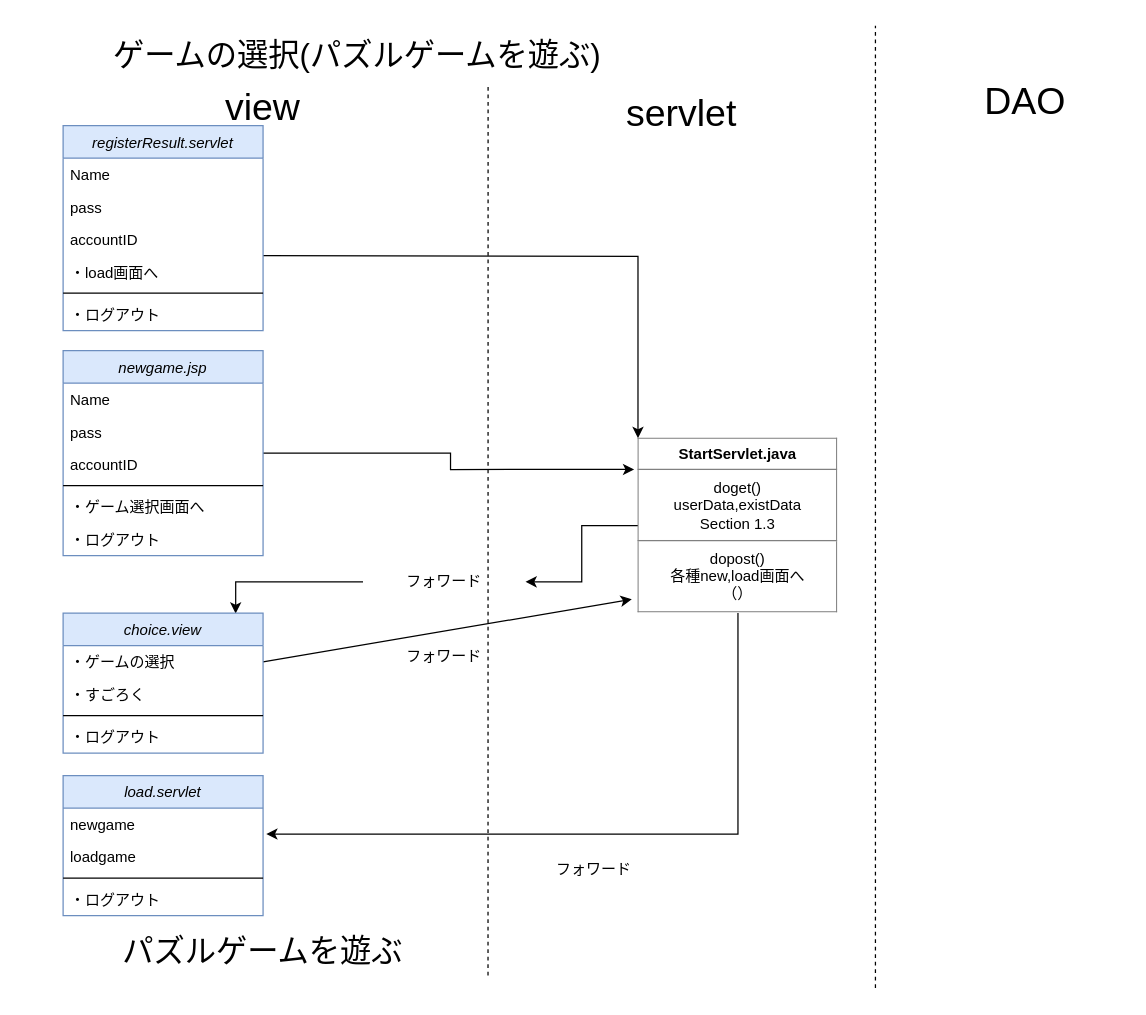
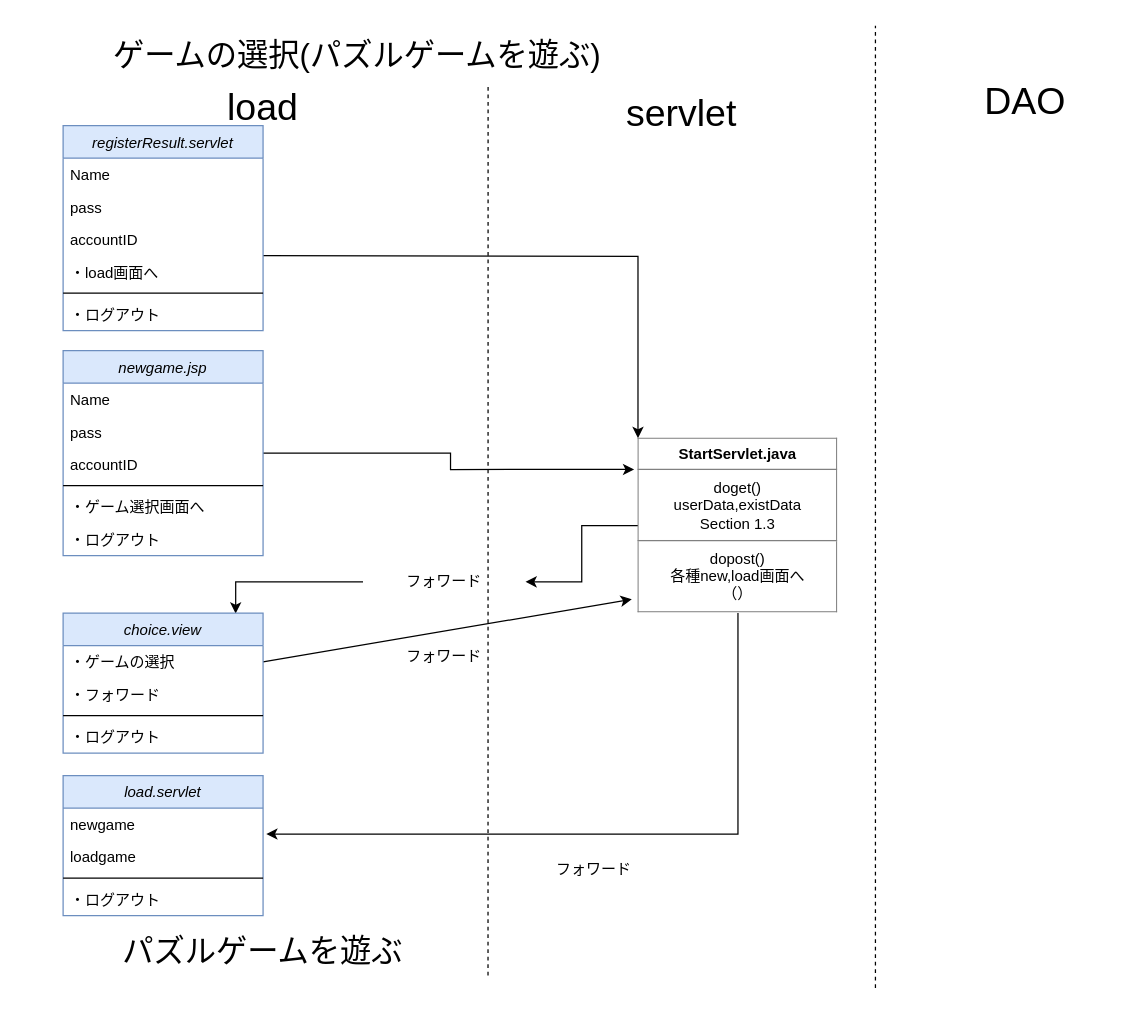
  <mxCell id="0" />
  <mxCell id="1" parent="0" />
  <mxCell id="2" value="" style="endArrow=none;dashed=1;html=1;entryX=0.706;entryY=1.075;entryDx=0;entryDy=0;entryPerimeter=0;" parent="1" edge="1" target="42"><mxGeometry width="50" height="50" relative="1" as="geometry"><mxPoint x="390" y="780" as="sourcePoint" /><mxPoint x="390" y="0" as="targetPoint" /></mxGeometry></mxCell>
- <mxCell id="3" value="&lt;font style=&quot;font-size: 30px&quot;&gt;view&lt;/font&gt;" style="text;html=1;strokeColor=none;fillColor=none;align=center;verticalAlign=middle;whiteSpace=wrap;rounded=0;" parent="1" vertex="1"><mxGeometry x="130" y="50" width="160" height="70" as="geometry" /></mxCell>
+ <mxCell id="3" value="&lt;font style=&quot;font-size: 30px&quot;&gt;load&lt;/font&gt;" style="text;html=1;strokeColor=none;fillColor=none;align=center;verticalAlign=middle;whiteSpace=wrap;rounded=0;" parent="1" vertex="1"><mxGeometry x="130" y="50" width="160" height="70" as="geometry" /></mxCell>
  <mxCell id="4" style="edgeStyle=orthogonalEdgeStyle;rounded=0;orthogonalLoop=1;jettySize=auto;html=1;entryX=0.863;entryY=0.003;entryDx=0;entryDy=0;entryPerimeter=0;" parent="1" source="5" target="32" edge="1"><mxGeometry relative="1" as="geometry" /></mxCell>
  <mxCell id="5" value="フォワード" style="text;html=1;strokeColor=none;fillColor=none;align=center;verticalAlign=middle;whiteSpace=wrap;rounded=0;" parent="1" vertex="1"><mxGeometry x="290" y="450" width="130" height="30" as="geometry" /></mxCell>
  <mxCell id="6" style="edgeStyle=orthogonalEdgeStyle;rounded=0;orthogonalLoop=1;jettySize=auto;html=1;exitX=1;exitY=0.25;exitDx=0;exitDy=0;entryX=0;entryY=0;entryDx=0;entryDy=0;" parent="1" target="10" edge="1"><mxGeometry relative="1" as="geometry"><mxPoint x="210" y="204" as="sourcePoint" /></mxGeometry></mxCell>
  <mxCell id="7" value="&lt;font style=&quot;font-size: 30px&quot;&gt;servlet&lt;/font&gt;" style="text;html=1;strokeColor=none;fillColor=none;align=center;verticalAlign=middle;whiteSpace=wrap;rounded=0;" parent="1" vertex="1"><mxGeometry x="470" y="50" width="150" height="80" as="geometry" /></mxCell>
  <mxCell id="8" style="edgeStyle=orthogonalEdgeStyle;rounded=0;orthogonalLoop=1;jettySize=auto;html=1;entryX=1;entryY=0.5;entryDx=0;entryDy=0;" parent="1" source="10" target="5" edge="1"><mxGeometry relative="1" as="geometry" /></mxCell>
  <mxCell id="9" style="edgeStyle=orthogonalEdgeStyle;rounded=0;orthogonalLoop=1;jettySize=auto;html=1;entryX=1.016;entryY=0.801;entryDx=0;entryDy=0;entryPerimeter=0;" parent="1" source="10" target="38" edge="1"><mxGeometry relative="1" as="geometry" /></mxCell>
  <mxCell id="10" value="&lt;table border=&quot;1&quot; width=&quot;100%&quot; cellpadding=&quot;4&quot; style=&quot;width: 100% ; height: 100% ; border-collapse: collapse&quot;&gt;&lt;tbody&gt;&lt;tr&gt;&lt;th align=&quot;center&quot;&gt;StartServlet.java&lt;/th&gt;&lt;/tr&gt;&lt;tr&gt;&lt;td align=&quot;center&quot;&gt;doget()&lt;br&gt;userData,existData&lt;br&gt;Section 1.3&lt;/td&gt;&lt;/tr&gt;&lt;tr&gt;&lt;td align=&quot;center&quot;&gt;dopost()&lt;br&gt;各種new,load画面へ&lt;br&gt;（）&lt;/td&gt;&lt;/tr&gt;&lt;/tbody&gt;&lt;/table&gt;" style="text;html=1;strokeColor=none;fillColor=none;overflow=fill;" parent="1" vertex="1"><mxGeometry x="510" y="350" width="160" height="140" as="geometry" /></mxCell>
  <mxCell id="11" style="edgeStyle=orthogonalEdgeStyle;rounded=0;orthogonalLoop=1;jettySize=auto;html=1;entryX=-0.019;entryY=0.179;entryDx=0;entryDy=0;entryPerimeter=0;" parent="1" source="25" target="10" edge="1"><mxGeometry relative="1" as="geometry" /></mxCell>
  <mxCell id="12" value="registerResult.servlet" style="swimlane;fontStyle=2;align=center;verticalAlign=top;childLayout=stackLayout;horizontal=1;startSize=26;horizontalStack=0;resizeParent=1;resizeLast=0;collapsible=1;marginBottom=0;rounded=0;shadow=0;strokeWidth=1;fillColor=#dae8fc;strokeColor=#6c8ebf;" parent="1" vertex="1"><mxGeometry x="50" y="100" width="160" height="164" as="geometry"><mxRectangle x="50" y="120" width="160" height="26" as="alternateBounds" /></mxGeometry></mxCell>
  <mxCell id="13" value="Name" style="text;align=left;verticalAlign=top;spacingLeft=4;spacingRight=4;overflow=hidden;rotatable=0;points=[[0,0.5],[1,0.5]];portConstraint=eastwest;" parent="12" vertex="1"><mxGeometry y="26" width="160" height="26" as="geometry" /></mxCell>
  <mxCell id="14" value="pass" style="text;align=left;verticalAlign=top;spacingLeft=4;spacingRight=4;overflow=hidden;rotatable=0;points=[[0,0.5],[1,0.5]];portConstraint=eastwest;rounded=0;shadow=0;html=0;" parent="12" vertex="1"><mxGeometry y="52" width="160" height="26" as="geometry" /></mxCell>
  <mxCell id="15" value="accountID" style="text;align=left;verticalAlign=top;spacingLeft=4;spacingRight=4;overflow=hidden;rotatable=0;points=[[0,0.5],[1,0.5]];portConstraint=eastwest;rounded=0;shadow=0;html=0;" parent="12" vertex="1"><mxGeometry y="78" width="160" height="26" as="geometry" /></mxCell>
  <mxCell id="16" value="・load画面へ" style="text;align=left;verticalAlign=top;spacingLeft=4;spacingRight=4;overflow=hidden;rotatable=0;points=[[0,0.5],[1,0.5]];portConstraint=eastwest;" parent="12" vertex="1"><mxGeometry y="104" width="160" height="26" as="geometry" /></mxCell>
  <mxCell id="17" value="" style="line;html=1;strokeWidth=1;align=left;verticalAlign=middle;spacingTop=-1;spacingLeft=3;spacingRight=3;rotatable=0;labelPosition=right;points=[];portConstraint=eastwest;" parent="12" vertex="1"><mxGeometry y="130" width="160" height="8" as="geometry" /></mxCell>
  <mxCell id="18" value="・ログアウト" style="text;strokeColor=none;fillColor=none;spacingLeft=4;spacingRight=4;overflow=hidden;rotatable=0;points=[[0,0.5],[1,0.5]];portConstraint=eastwest;fontSize=12;" parent="12" vertex="1"><mxGeometry y="138" width="160" height="26" as="geometry" /></mxCell>
  <mxCell id="19" value="&lt;font style=&quot;font-size: 25px&quot;&gt;パズルゲームを遊ぶ&lt;/font&gt;" style="text;html=1;strokeColor=none;fillColor=none;align=center;verticalAlign=middle;whiteSpace=wrap;rounded=0;" parent="1" vertex="1"><mxGeometry x="20" y="730" width="380" height="60" as="geometry" /></mxCell>
  <mxCell id="20" value="&lt;font style=&quot;font-size: 30px&quot;&gt;DAO&lt;/font&gt;" style="text;html=1;strokeColor=none;fillColor=none;align=center;verticalAlign=middle;whiteSpace=wrap;rounded=0;" parent="1" vertex="1"><mxGeometry x="745" y="40" width="150" height="80" as="geometry" /></mxCell>
  <mxCell id="21" value="" style="endArrow=none;dashed=1;html=1;" parent="1" edge="1"><mxGeometry width="50" height="50" relative="1" as="geometry"><mxPoint x="700" y="790" as="sourcePoint" /><mxPoint x="700" y="20" as="targetPoint" /></mxGeometry></mxCell>
  <mxCell id="22" value="" style="endArrow=classic;html=1;entryX=-0.031;entryY=0.921;entryDx=0;entryDy=0;entryPerimeter=0;exitX=1;exitY=0.5;exitDx=0;exitDy=0;" parent="1" source="33" target="10" edge="1"><mxGeometry width="50" height="50" relative="1" as="geometry"><mxPoint x="410" y="550" as="sourcePoint" /><mxPoint x="460" y="500" as="targetPoint" /></mxGeometry></mxCell>
  <mxCell id="23" value="フォワード" style="text;html=1;strokeColor=none;fillColor=none;align=center;verticalAlign=middle;whiteSpace=wrap;rounded=0;" parent="1" vertex="1"><mxGeometry x="290" y="510" width="130" height="30" as="geometry" /></mxCell>
  <mxCell id="24" value="フォワード" style="text;html=1;strokeColor=none;fillColor=none;align=center;verticalAlign=middle;whiteSpace=wrap;rounded=0;" parent="1" vertex="1"><mxGeometry x="410" y="680" width="130" height="30" as="geometry" /></mxCell>
  <mxCell id="25" value="newgame.jsp" style="swimlane;fontStyle=2;align=center;verticalAlign=top;childLayout=stackLayout;horizontal=1;startSize=26;horizontalStack=0;resizeParent=1;resizeLast=0;collapsible=1;marginBottom=0;rounded=0;shadow=0;strokeWidth=1;fillColor=#dae8fc;strokeColor=#6c8ebf;" parent="1" vertex="1"><mxGeometry x="50" y="280" width="160" height="164" as="geometry"><mxRectangle x="20" y="380" width="160" height="26" as="alternateBounds" /></mxGeometry></mxCell>
  <mxCell id="26" value="Name" style="text;align=left;verticalAlign=top;spacingLeft=4;spacingRight=4;overflow=hidden;rotatable=0;points=[[0,0.5],[1,0.5]];portConstraint=eastwest;" parent="25" vertex="1"><mxGeometry y="26" width="160" height="26" as="geometry" /></mxCell>
  <mxCell id="27" value="pass" style="text;align=left;verticalAlign=top;spacingLeft=4;spacingRight=4;overflow=hidden;rotatable=0;points=[[0,0.5],[1,0.5]];portConstraint=eastwest;rounded=0;shadow=0;html=0;" parent="25" vertex="1"><mxGeometry y="52" width="160" height="26" as="geometry" /></mxCell>
  <mxCell id="28" value="accountID" style="text;align=left;verticalAlign=top;spacingLeft=4;spacingRight=4;overflow=hidden;rotatable=0;points=[[0,0.5],[1,0.5]];portConstraint=eastwest;rounded=0;shadow=0;html=0;" parent="25" vertex="1"><mxGeometry y="78" width="160" height="26" as="geometry" /></mxCell>
  <mxCell id="29" value="" style="line;html=1;strokeWidth=1;align=left;verticalAlign=middle;spacingTop=-1;spacingLeft=3;spacingRight=3;rotatable=0;labelPosition=right;points=[];portConstraint=eastwest;" parent="25" vertex="1"><mxGeometry y="104" width="160" height="8" as="geometry" /></mxCell>
  <mxCell id="30" value="・ゲーム選択画面へ" style="text;align=left;verticalAlign=top;spacingLeft=4;spacingRight=4;overflow=hidden;rotatable=0;points=[[0,0.5],[1,0.5]];portConstraint=eastwest;" parent="25" vertex="1"><mxGeometry y="112" width="160" height="26" as="geometry" /></mxCell>
  <mxCell id="31" value="・ログアウト" style="text;strokeColor=none;fillColor=none;spacingLeft=4;spacingRight=4;overflow=hidden;rotatable=0;points=[[0,0.5],[1,0.5]];portConstraint=eastwest;fontSize=12;" parent="25" vertex="1"><mxGeometry y="138" width="160" height="26" as="geometry" /></mxCell>
  <mxCell id="32" value="choice.view" style="swimlane;fontStyle=2;align=center;verticalAlign=top;childLayout=stackLayout;horizontal=1;startSize=26;horizontalStack=0;resizeParent=1;resizeLast=0;collapsible=1;marginBottom=0;rounded=0;shadow=0;strokeWidth=1;fillColor=#dae8fc;strokeColor=#6c8ebf;" parent="1" vertex="1"><mxGeometry x="50" y="490" width="160" height="112" as="geometry"><mxRectangle x="40" y="390" width="160" height="26" as="alternateBounds" /></mxGeometry></mxCell>
  <mxCell id="33" value="・ゲームの選択" style="text;align=left;verticalAlign=top;spacingLeft=4;spacingRight=4;overflow=hidden;rotatable=0;points=[[0,0.5],[1,0.5]];portConstraint=eastwest;rounded=0;shadow=0;html=0;" parent="32" vertex="1"><mxGeometry y="26" width="160" height="26" as="geometry" /></mxCell>
- <mxCell id="34" value="・すごろく" style="text;align=left;verticalAlign=top;spacingLeft=4;spacingRight=4;overflow=hidden;rotatable=0;points=[[0,0.5],[1,0.5]];portConstraint=eastwest;rounded=0;shadow=0;html=0;" parent="32" vertex="1"><mxGeometry y="52" width="160" height="26" as="geometry" /></mxCell>
+ <mxCell id="34" value="・フォワード" style="text;align=left;verticalAlign=top;spacingLeft=4;spacingRight=4;overflow=hidden;rotatable=0;points=[[0,0.5],[1,0.5]];portConstraint=eastwest;rounded=0;shadow=0;html=0;" parent="32" vertex="1"><mxGeometry y="52" width="160" height="26" as="geometry" /></mxCell>
  <mxCell id="35" value="" style="line;html=1;strokeWidth=1;align=left;verticalAlign=middle;spacingTop=-1;spacingLeft=3;spacingRight=3;rotatable=0;labelPosition=right;points=[];portConstraint=eastwest;" parent="32" vertex="1"><mxGeometry y="78" width="160" height="8" as="geometry" /></mxCell>
  <mxCell id="36" value="・ログアウト" style="text;strokeColor=none;fillColor=none;spacingLeft=4;spacingRight=4;overflow=hidden;rotatable=0;points=[[0,0.5],[1,0.5]];portConstraint=eastwest;fontSize=12;" parent="32" vertex="1"><mxGeometry y="86" width="160" height="26" as="geometry" /></mxCell>
  <mxCell id="37" value="load.servlet" style="swimlane;fontStyle=2;align=center;verticalAlign=top;childLayout=stackLayout;horizontal=1;startSize=26;horizontalStack=0;resizeParent=1;resizeLast=0;collapsible=1;marginBottom=0;rounded=0;shadow=0;strokeWidth=1;fillColor=#dae8fc;strokeColor=#6c8ebf;" parent="1" vertex="1"><mxGeometry x="50" y="620" width="160" height="112" as="geometry"><mxRectangle x="40" y="390" width="160" height="26" as="alternateBounds" /></mxGeometry></mxCell>
  <mxCell id="38" value="newgame" style="text;align=left;verticalAlign=top;spacingLeft=4;spacingRight=4;overflow=hidden;rotatable=0;points=[[0,0.5],[1,0.5]];portConstraint=eastwest;rounded=0;shadow=0;html=0;" parent="37" vertex="1"><mxGeometry y="26" width="160" height="26" as="geometry" /></mxCell>
  <mxCell id="39" value="loadgame" style="text;align=left;verticalAlign=top;spacingLeft=4;spacingRight=4;overflow=hidden;rotatable=0;points=[[0,0.5],[1,0.5]];portConstraint=eastwest;rounded=0;shadow=0;html=0;" parent="37" vertex="1"><mxGeometry y="52" width="160" height="26" as="geometry" /></mxCell>
  <mxCell id="40" value="" style="line;html=1;strokeWidth=1;align=left;verticalAlign=middle;spacingTop=-1;spacingLeft=3;spacingRight=3;rotatable=0;labelPosition=right;points=[];portConstraint=eastwest;" parent="37" vertex="1"><mxGeometry y="78" width="160" height="8" as="geometry" /></mxCell>
  <mxCell id="41" value="・ログアウト" style="text;strokeColor=none;fillColor=none;spacingLeft=4;spacingRight=4;overflow=hidden;rotatable=0;points=[[0,0.5],[1,0.5]];portConstraint=eastwest;fontSize=12;" parent="37" vertex="1"><mxGeometry y="86" width="160" height="26" as="geometry" /></mxCell>
  <mxCell id="42" value="ゲームの選択(パズルゲームを遊ぶ)" style="text;html=1;align=center;verticalAlign=middle;resizable=0;points=[];autosize=1;fontSize=25;" vertex="1" parent="1"><mxGeometry x="30" y="23" width="510" height="40" as="geometry" /></mxCell>
